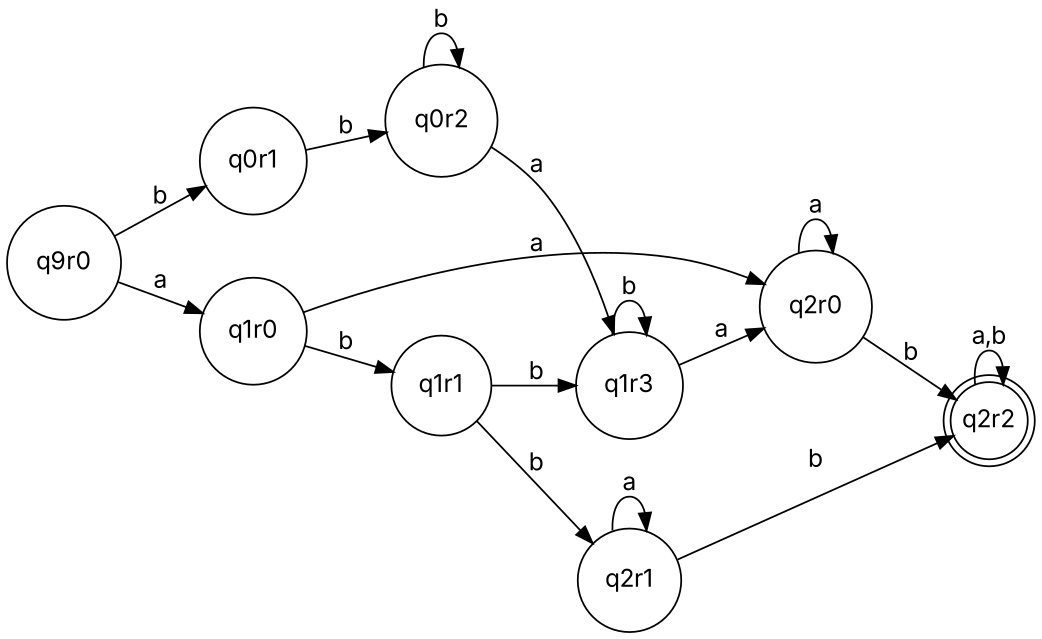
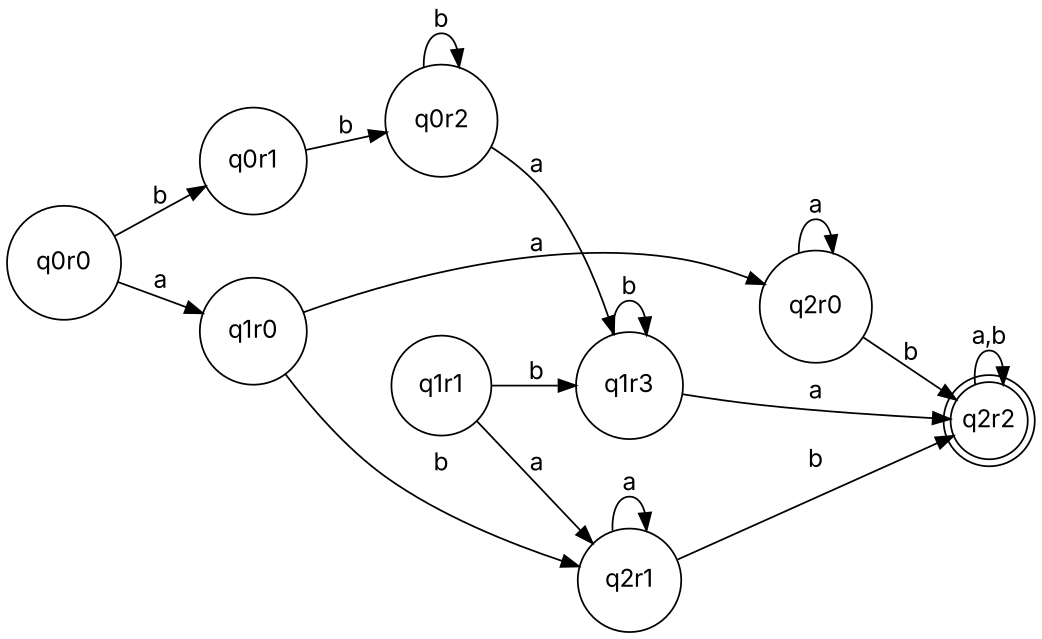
  digraph {
    fontname=Inter
    rankdir=LR
    node [fontname=Inter margin=0.1 shape=circle]
    edge [fontname=Inter]
    q2r2 [margin=0 shape=doublecircle]
    " " [color=white width=0]
-   q0r0 [label=q9r0]
+   q0r0
    q1r0
    q0r1
    q2r0
    q1r1
    q0r2
    q2r1
    n10 [label=q1r3]
    q2r2 -> q2r2 [label="a,b"]
    q0r0 -> q1r0 [label=a]
    q0r0 -> q0r1 [label=b]
    q1r0 -> q2r0 [label=a]
-   q1r0 -> q1r1 [label=b]
+   q1r0 -> q2r1 [label=b]
    q0r1 -> q0r2 [label=b]
    q2r0 -> q2r2 [label=b]
    q2r0 -> q2r0 [label=a]
-   q1r1 -> q2r1 [label=b]
+   q1r1 -> q2r1 [label=a]
    q1r1 -> n10 [label=b]
    q0r2 -> q0r2 [label=b]
    q0r2 -> n10 [label=a]
    q2r1 -> q2r2 [label=b]
    q2r1 -> q2r1 [label=a]
-   n10 -> q2r0 [label=a]
+   n10 -> q2r2 [label=a]
    n10 -> n10 [label=b]
  }
